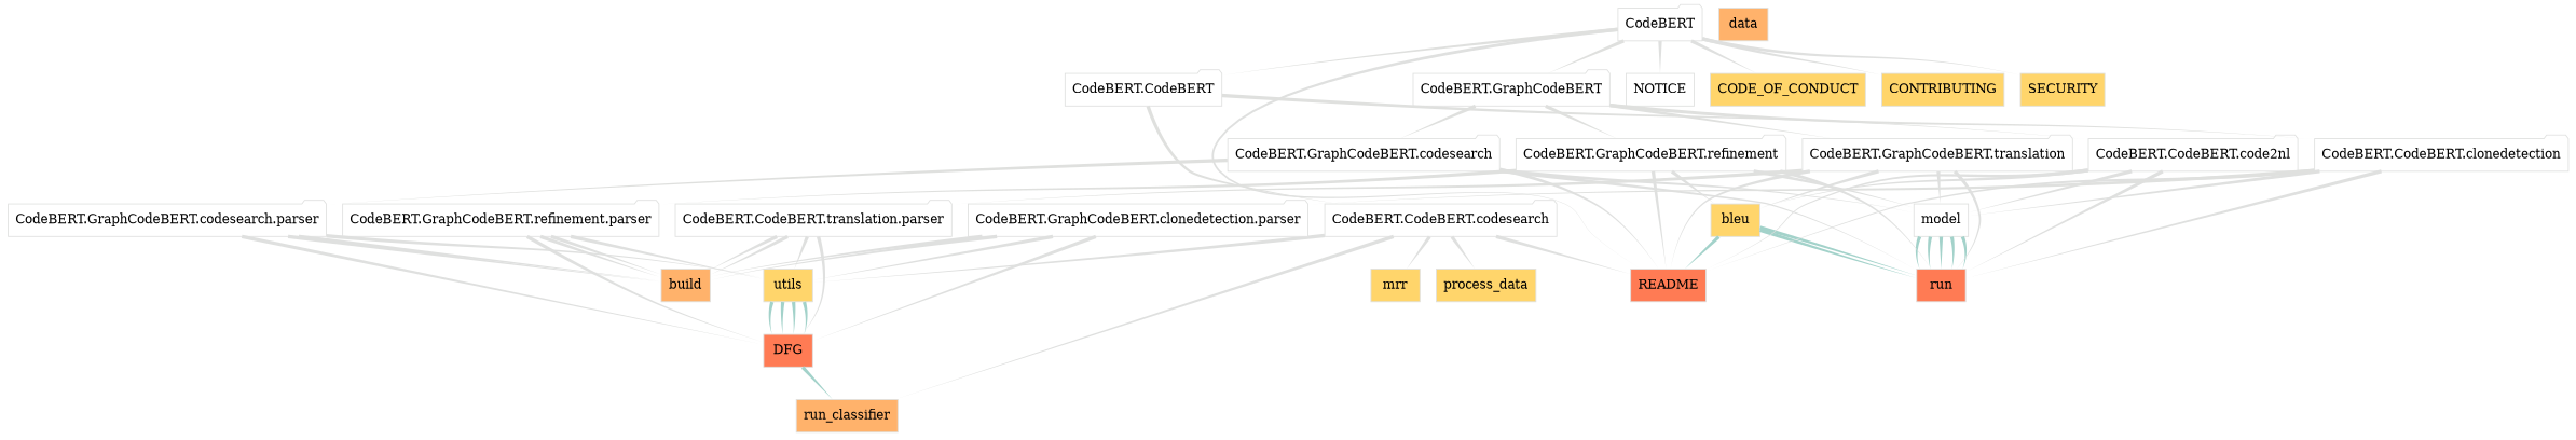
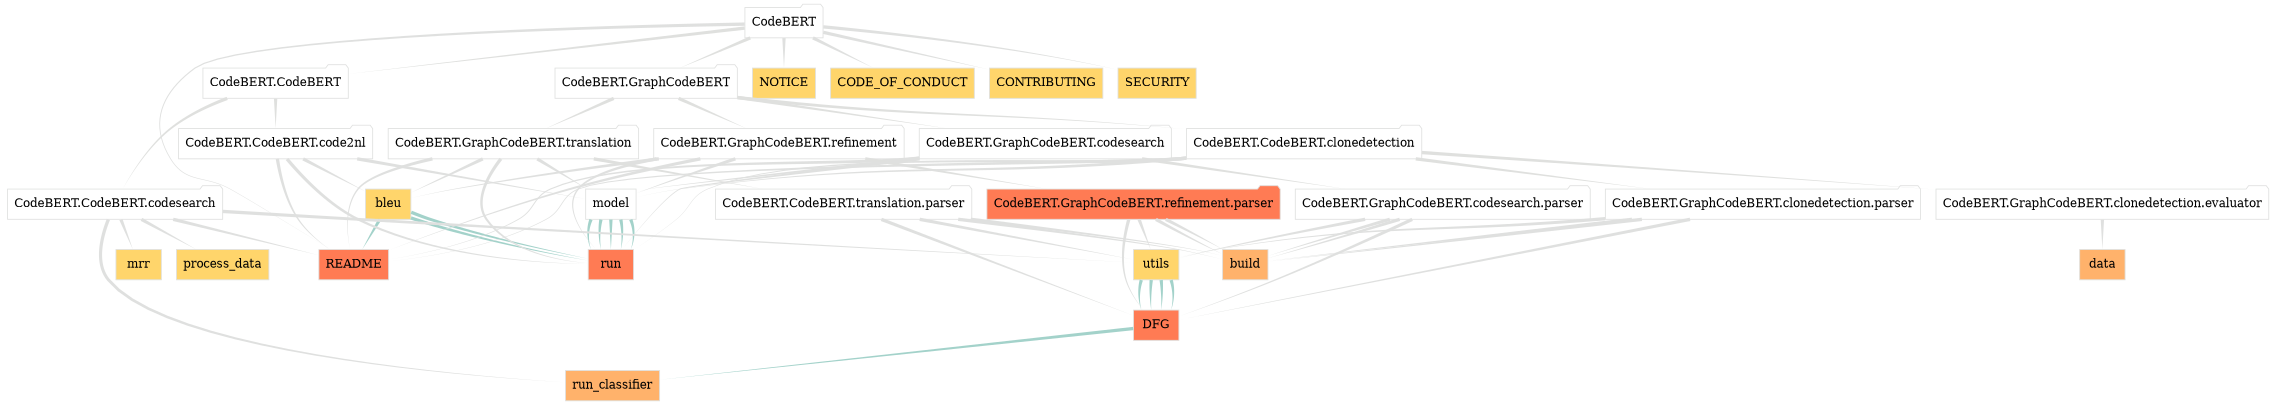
  digraph {
    node [bgcolor="#dfe0df" color="#dfe0df" fillcolor=white shape=folder style=filled]
    edge [arrowhead=none arrowtail=none color="#dfe0df" dir=forward penwidth=4 style=tapered]
    run_classifier [fillcolor="#ffb26b" shape=rectangle]
    utils [fillcolor="#ffd56b" shape=rectangle]
    DFG [fillcolor="#ff7b54" shape=rectangle]
    mrr [fillcolor="#ffd56b" shape=rectangle]
    README [fillcolor="#ff7b54" shape=box]
    process_data [fillcolor="#ffd56b" shape=rectangle]
    bleu [fillcolor="#ffd56b" shape=rectangle]
    run [fillcolor="#ff7b54" shape=rectangle]
    model [shape=rectangle]
-   NOTICE [shape=box]
+   NOTICE [fillcolor="#ffd56b" shape=box]
    build [fillcolor="#ffb26b" shape=rectangle]
    n12 [fillcolor="#ffb26b" label=data shape=rectangle]
    CODE_OF_CONDUCT [fillcolor="#ffd56b" shape=box]
    CONTRIBUTING [fillcolor="#ffd56b" shape=box]
    SECURITY [fillcolor="#ffd56b" shape=box]
    CodeBERT
    "CodeBERT.CodeBERT"
    "CodeBERT.GraphCodeBERT"
    "CodeBERT.CodeBERT.codesearch"
    "CodeBERT.CodeBERT.code2nl"
    "CodeBERT.GraphCodeBERT.codesearch"
    "CodeBERT.GraphCodeBERT.refinement"
    "CodeBERT.GraphCodeBERT.translation"
    n24 [label="CodeBERT.CodeBERT.clonedetection"]
    "CodeBERT.GraphCodeBERT.codesearch.parser"
-   "CodeBERT.GraphCodeBERT.refinement.parser"
+   "CodeBERT.GraphCodeBERT.refinement.parser" [fillcolor="#ff7b54"]
    n27 [label="CodeBERT.CodeBERT.translation.parser"]
    "CodeBERT.GraphCodeBERT.clonedetection.parser"
+   "CodeBERT.GraphCodeBERT.clonedetection.evaluator"
    utils -> DFG [color="#a3d2ca"]
    utils -> DFG [color="#a3d2ca"]
    utils -> DFG [color="#a3d2ca"]
    utils -> DFG [color="#a3d2ca"]
    DFG -> run_classifier [color="#a3d2ca"]
    bleu -> README [color="#a3d2ca"]
    bleu -> run [color="#a3d2ca"]
    bleu -> run [color="#a3d2ca"]
    model -> run [color="#a3d2ca"]
    model -> run [color="#a3d2ca"]
    model -> run [color="#a3d2ca"]
    model -> run [color="#a3d2ca"]
    model -> run [color="#a3d2ca"]
    CodeBERT -> README
    CodeBERT -> NOTICE
    CodeBERT -> CODE_OF_CONDUCT
    CodeBERT -> CONTRIBUTING
    CodeBERT -> SECURITY
    CodeBERT -> "CodeBERT.CodeBERT" [color="#dfe0de"]
    CodeBERT -> "CodeBERT.GraphCodeBERT" [color="#dfe0de"]
    "CodeBERT.CodeBERT" -> "CodeBERT.CodeBERT.codesearch" [color="#dfe0de"]
    "CodeBERT.CodeBERT" -> "CodeBERT.CodeBERT.code2nl" [color="#dfe0de"]
    "CodeBERT.GraphCodeBERT" -> "CodeBERT.GraphCodeBERT.codesearch" [color="#dfe0de"]
    "CodeBERT.GraphCodeBERT" -> "CodeBERT.GraphCodeBERT.refinement" [color="#dfe0de"]
    "CodeBERT.GraphCodeBERT" -> "CodeBERT.GraphCodeBERT.translation" [color="#dfe0de"]
    "CodeBERT.GraphCodeBERT" -> n24 [color="#dfe0de"]
    "CodeBERT.CodeBERT.codesearch" -> run_classifier
    "CodeBERT.CodeBERT.codesearch" -> utils
    "CodeBERT.CodeBERT.codesearch" -> mrr
    "CodeBERT.CodeBERT.codesearch" -> README
    "CodeBERT.CodeBERT.codesearch" -> process_data
    "CodeBERT.CodeBERT.code2nl" -> README
    "CodeBERT.CodeBERT.code2nl" -> bleu
    "CodeBERT.CodeBERT.code2nl" -> run
    "CodeBERT.CodeBERT.code2nl" -> model
    "CodeBERT.GraphCodeBERT.codesearch" -> README
    "CodeBERT.GraphCodeBERT.codesearch" -> run
    "CodeBERT.GraphCodeBERT.codesearch" -> model
    "CodeBERT.GraphCodeBERT.codesearch" -> "CodeBERT.GraphCodeBERT.codesearch.parser" [color="#dfe0de"]
    "CodeBERT.GraphCodeBERT.refinement" -> README
    "CodeBERT.GraphCodeBERT.refinement" -> bleu
    "CodeBERT.GraphCodeBERT.refinement" -> run
    "CodeBERT.GraphCodeBERT.refinement" -> model
    "CodeBERT.GraphCodeBERT.refinement" -> "CodeBERT.GraphCodeBERT.refinement.parser" [color="#dfe0de"]
    "CodeBERT.GraphCodeBERT.translation" -> README
    "CodeBERT.GraphCodeBERT.translation" -> bleu
    "CodeBERT.GraphCodeBERT.translation" -> run
    "CodeBERT.GraphCodeBERT.translation" -> model
    "CodeBERT.GraphCodeBERT.translation" -> n27 [color="#dfe0de"]
    n24 -> README
    n24 -> run
    n24 -> model
    n24 -> "CodeBERT.GraphCodeBERT.clonedetection.parser" [color="#dfe0de"]
+   n24 -> "CodeBERT.GraphCodeBERT.clonedetection.evaluator" [color="#dfe0de"]
    "CodeBERT.GraphCodeBERT.codesearch.parser" -> utils
    "CodeBERT.GraphCodeBERT.codesearch.parser" -> DFG
    "CodeBERT.GraphCodeBERT.codesearch.parser" -> build
    "CodeBERT.GraphCodeBERT.codesearch.parser" -> build
    "CodeBERT.GraphCodeBERT.refinement.parser" -> utils
    "CodeBERT.GraphCodeBERT.refinement.parser" -> DFG
    "CodeBERT.GraphCodeBERT.refinement.parser" -> build
    "CodeBERT.GraphCodeBERT.refinement.parser" -> build
    n27 -> utils
    n27 -> DFG
    n27 -> build
    n27 -> build
    "CodeBERT.GraphCodeBERT.clonedetection.parser" -> utils
    "CodeBERT.GraphCodeBERT.clonedetection.parser" -> DFG
    "CodeBERT.GraphCodeBERT.clonedetection.parser" -> build
    "CodeBERT.GraphCodeBERT.clonedetection.parser" -> build
+   "CodeBERT.GraphCodeBERT.clonedetection.evaluator" -> n12
  }
